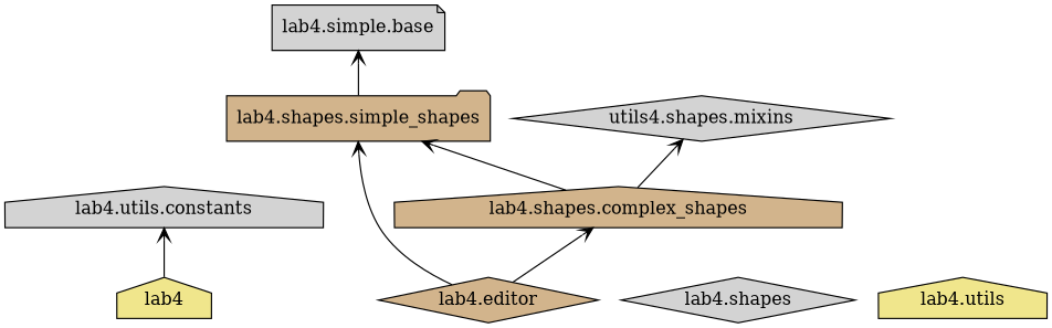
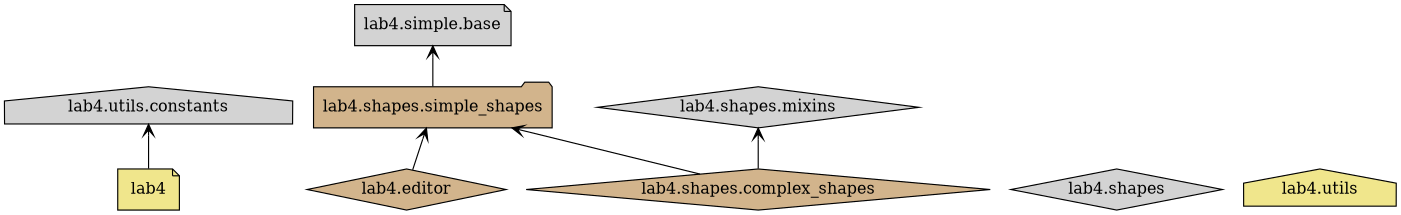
  digraph {
    rankdir=BT
    node [color=black fillcolor=lightgrey shape=house style="solid,filled"]
    edge [arrowhead=open arrowtail=none]
-   n1 [fillcolor=khaki label=lab4]
+   n1 [fillcolor=khaki label=lab4 shape=note]
    n2 [label="lab4.utils.constants"]
    n3 [fillcolor=tan label="lab4.editor" shape=diamond]
-   n4 [fillcolor=tan label="lab4.shapes.complex_shapes"]
+   n4 [fillcolor=tan label="lab4.shapes.complex_shapes" shape=diamond]
    n5 [fillcolor=tan label="lab4.shapes.simple_shapes" shape=folder]
-   n6 [label="utils4.shapes.mixins" shape=diamond]
+   n6 [label="lab4.shapes.mixins" shape=diamond]
    n7 [label="lab4.simple.base" shape=note]
    n8 [label="lab4.shapes" shape=diamond]
    n9 [fillcolor=khaki label="lab4.utils"]
    n1 -> n2
-   n3 -> n4
    n3 -> n5
    n4 -> n5
    n4 -> n6
    n5 -> n7
  }
